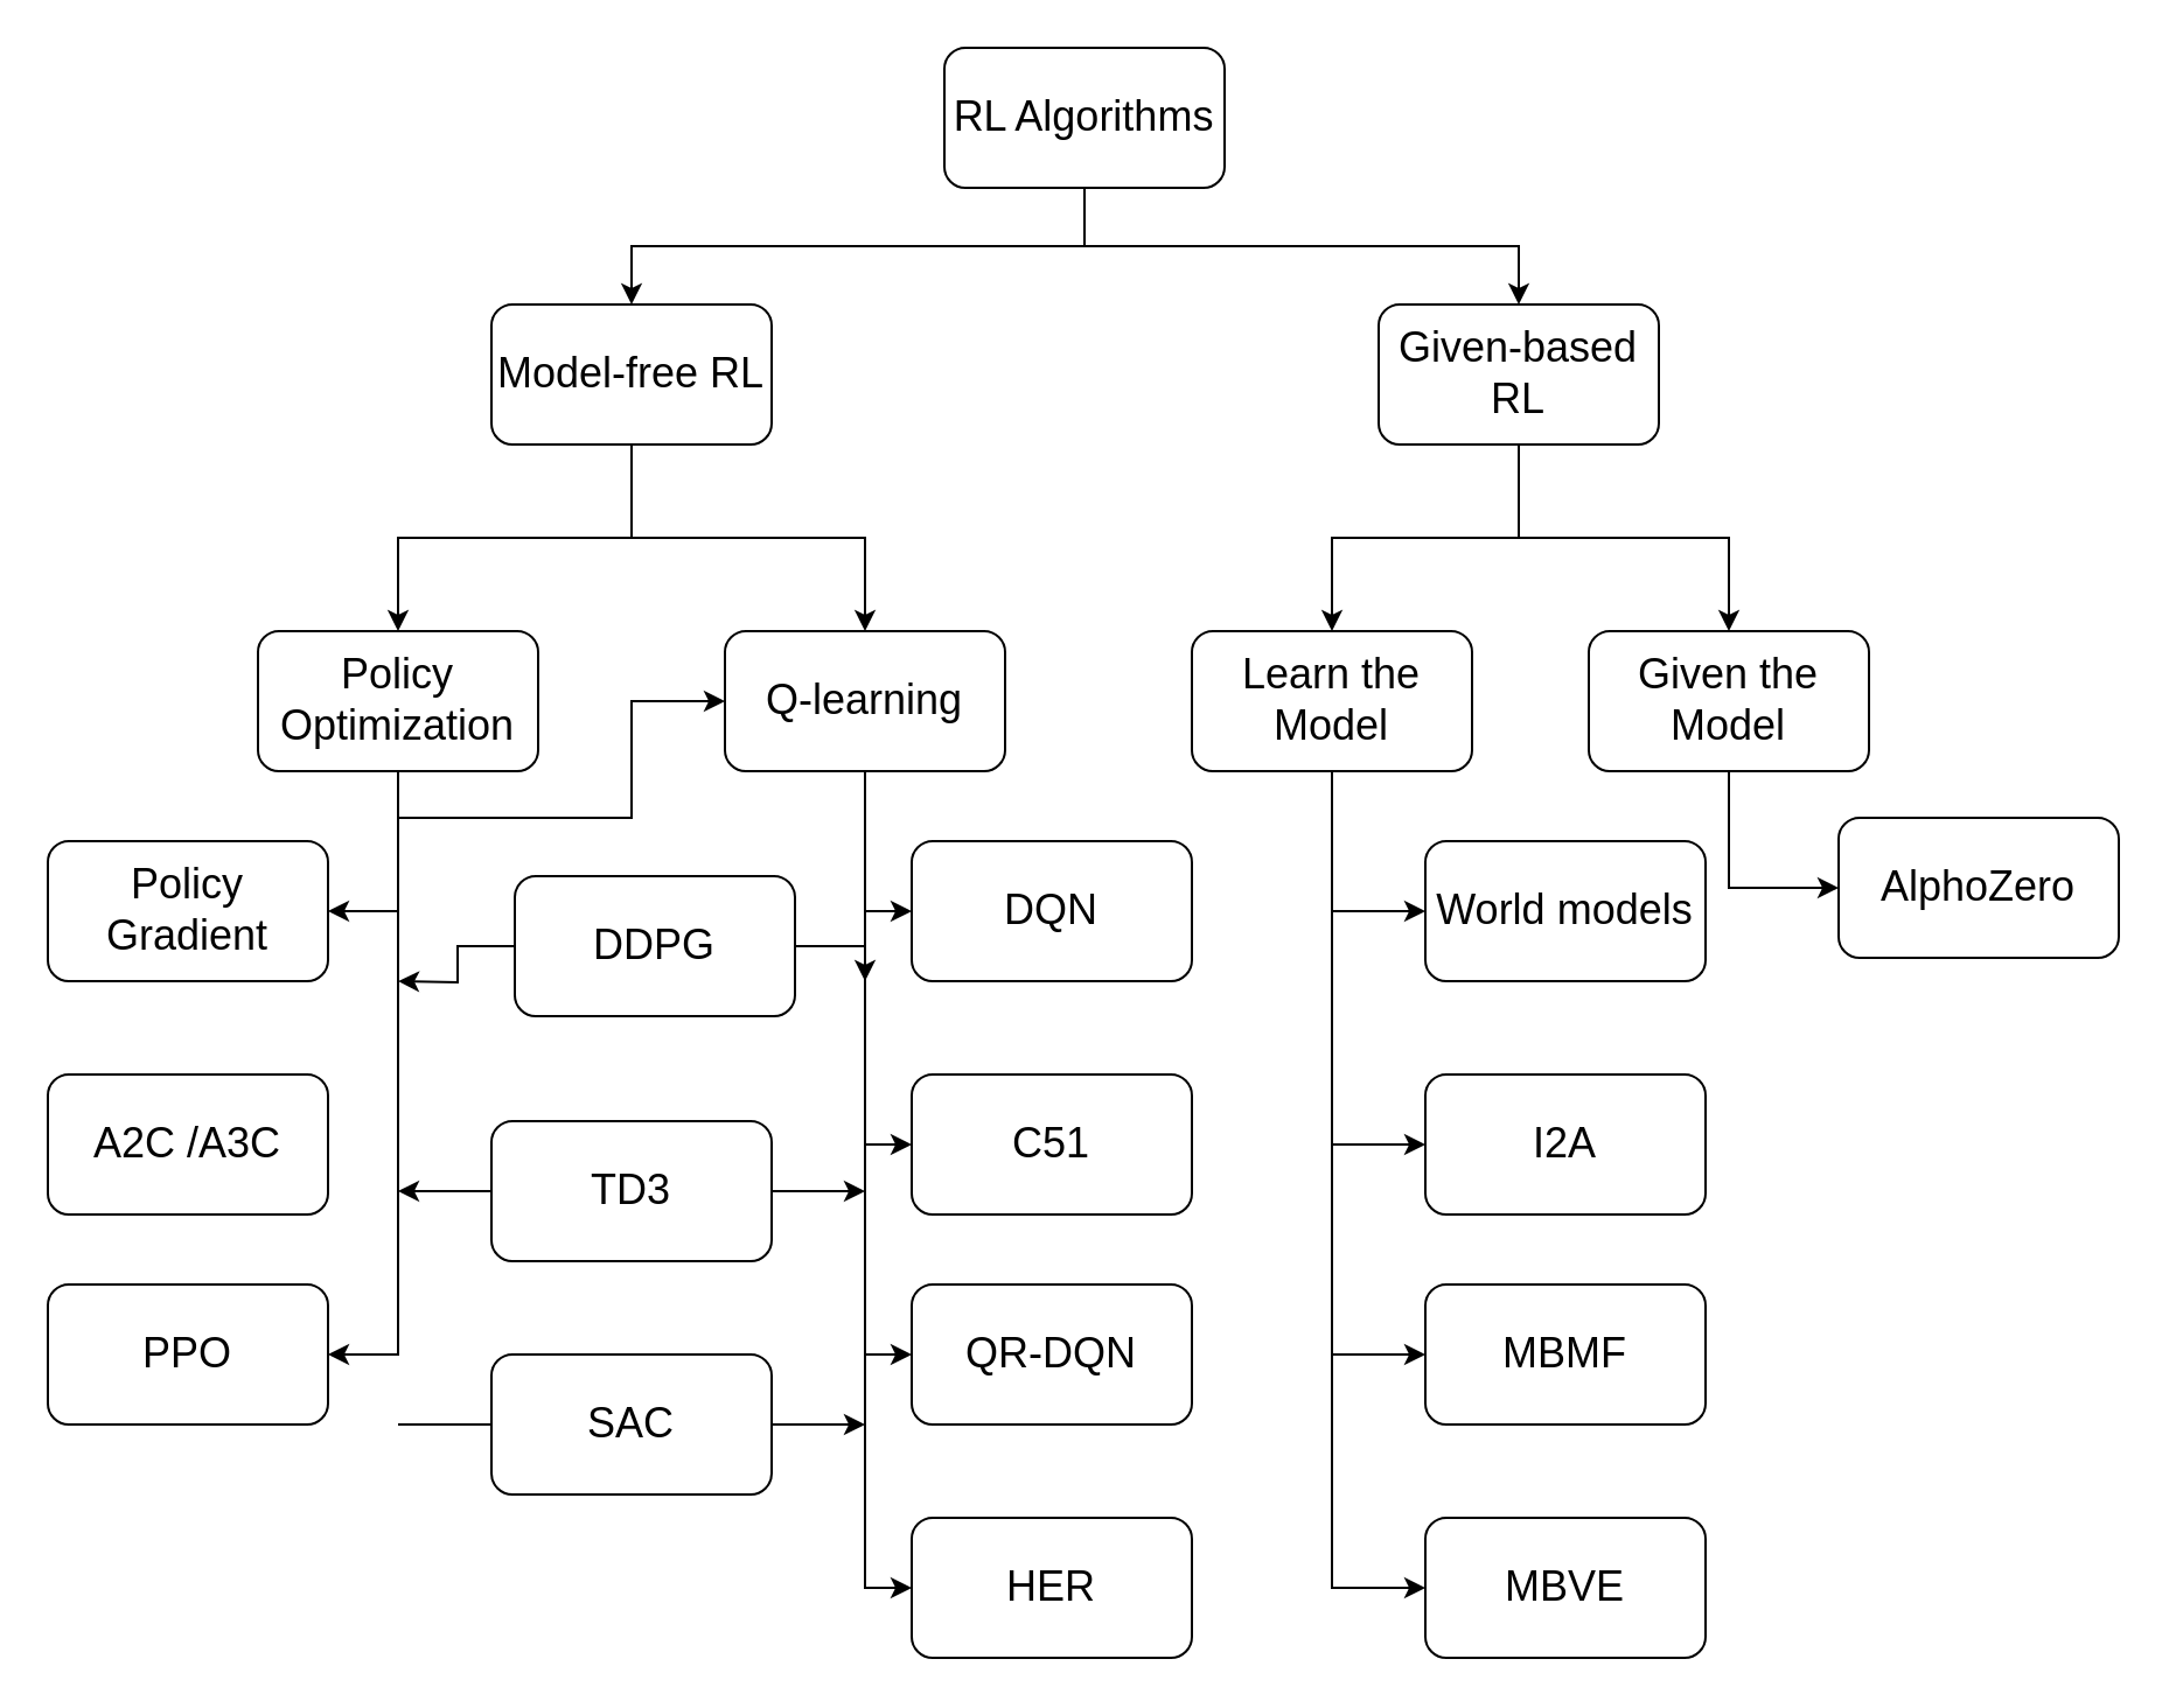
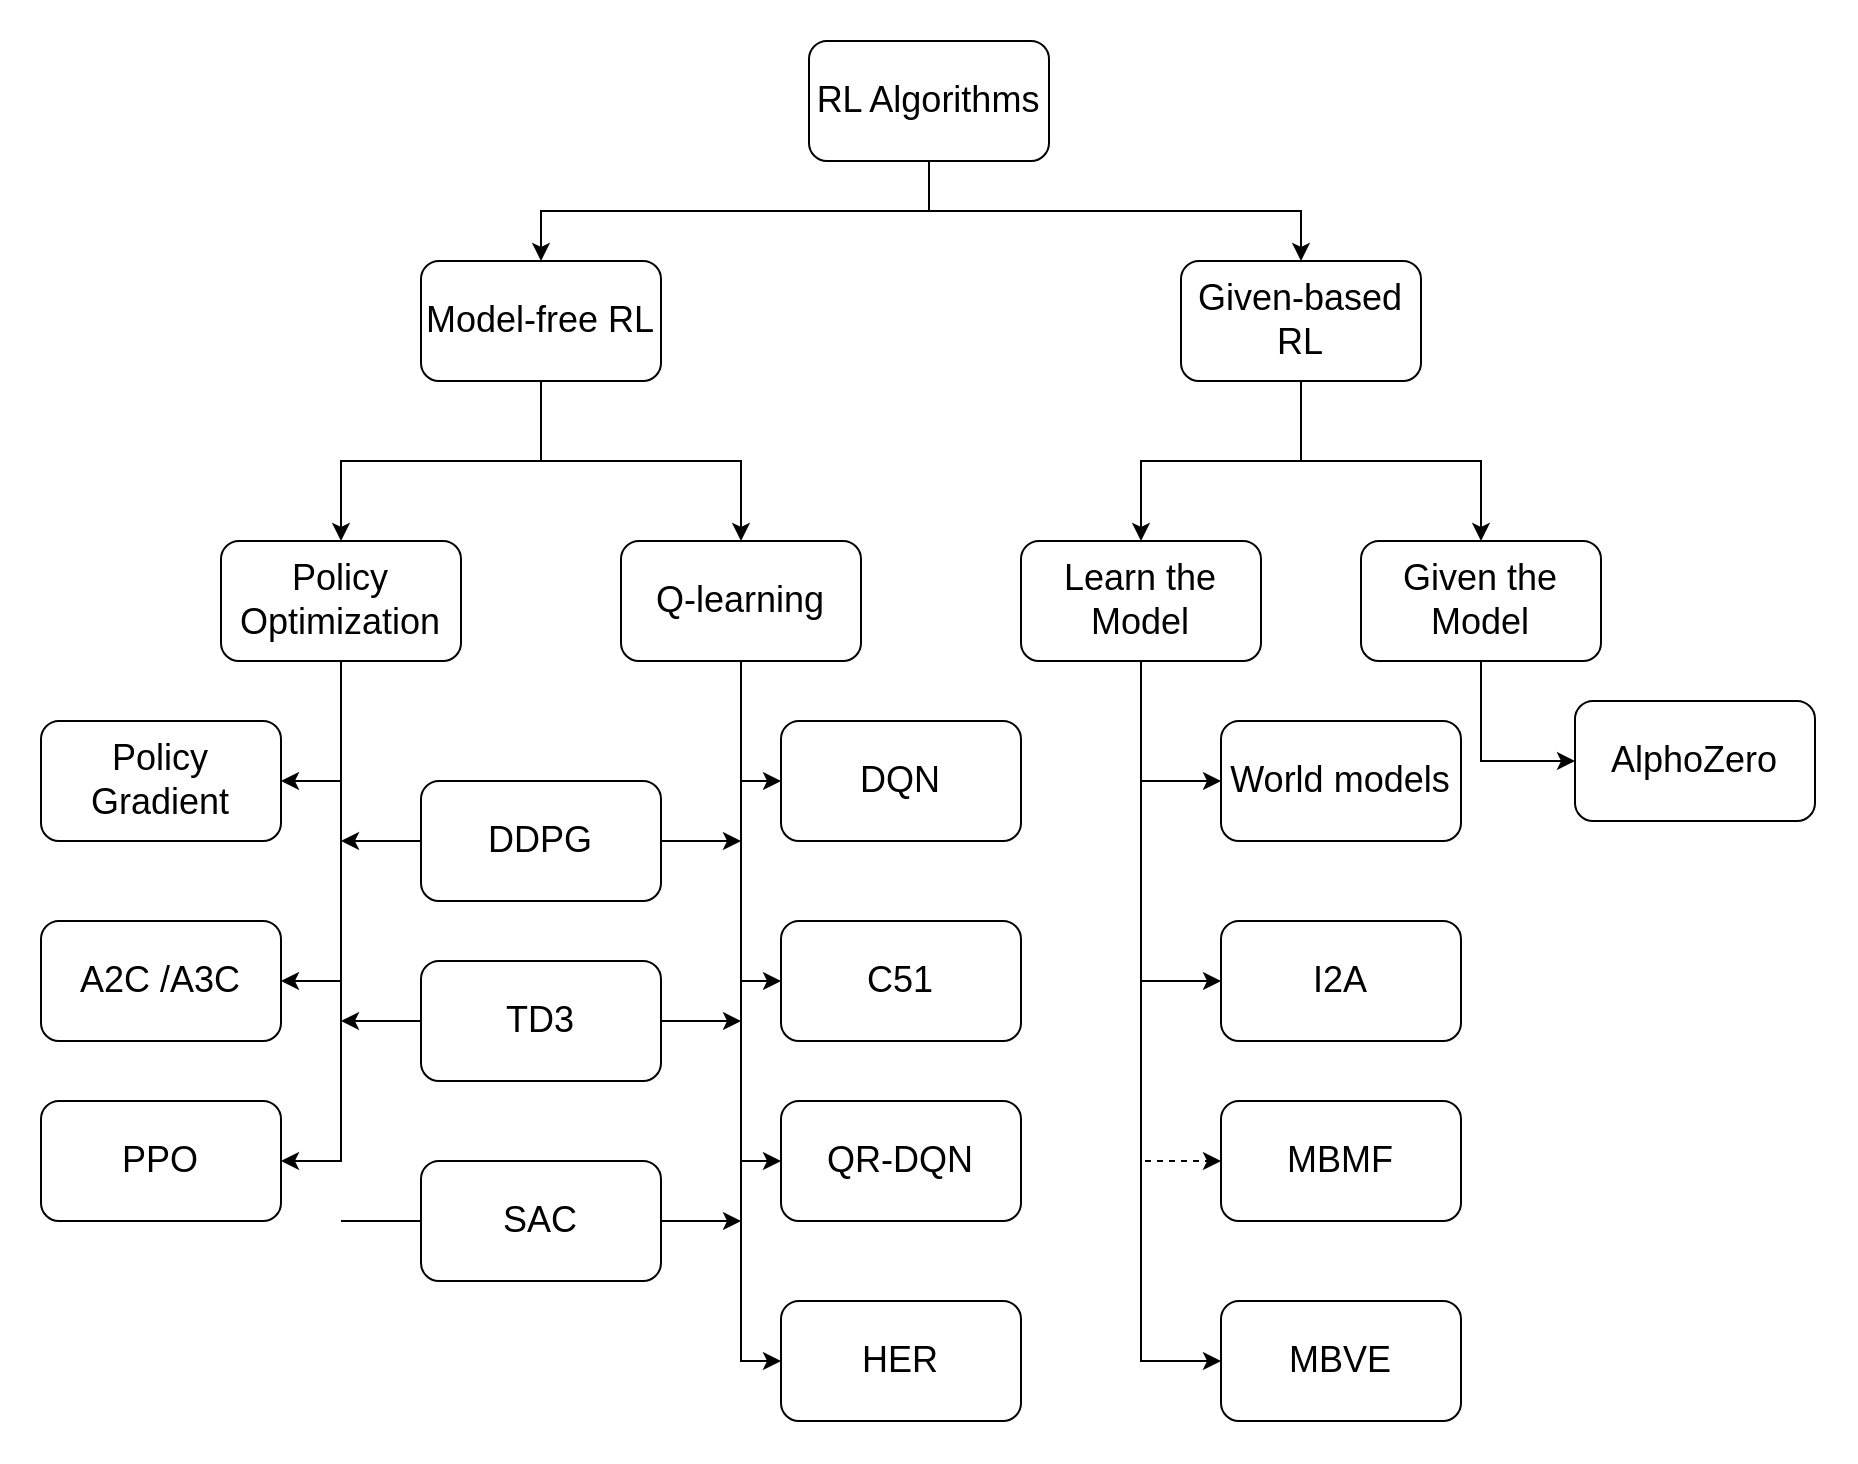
  <mxCell id="0" />
  <mxCell id="1" parent="0" />
  <mxCell id="2" value="" style="edgeStyle=orthogonalEdgeStyle;rounded=0;orthogonalLoop=1;jettySize=auto;html=1;exitX=0.5;exitY=1;exitDx=0;exitDy=0;" edge="1" parent="1" source="4" target="10"><mxGeometry relative="1" as="geometry" /></mxCell>
  <mxCell id="3" style="edgeStyle=orthogonalEdgeStyle;rounded=0;orthogonalLoop=1;jettySize=auto;html=1;exitX=0.5;exitY=1;exitDx=0;exitDy=0;entryX=0.5;entryY=0;entryDx=0;entryDy=0;" edge="1" parent="1" source="4" target="7"><mxGeometry relative="1" as="geometry" /></mxCell>
  <mxCell id="4" value="RL Algorithms" style="rounded=1;whiteSpace=wrap;html=1;fontSize=18;" vertex="1" parent="1"><mxGeometry x="404" y="20" width="120" height="60" as="geometry" /></mxCell>
  <mxCell id="5" style="edgeStyle=orthogonalEdgeStyle;rounded=0;orthogonalLoop=1;jettySize=auto;html=1;exitX=0.5;exitY=1;exitDx=0;exitDy=0;entryX=0.5;entryY=0;entryDx=0;entryDy=0;" edge="1" parent="1" source="7" target="40"><mxGeometry relative="1" as="geometry" /></mxCell>
  <mxCell id="6" style="edgeStyle=orthogonalEdgeStyle;rounded=0;orthogonalLoop=1;jettySize=auto;html=1;exitX=0.5;exitY=1;exitDx=0;exitDy=0;entryX=0.5;entryY=0;entryDx=0;entryDy=0;" edge="1" parent="1" source="7" target="42"><mxGeometry relative="1" as="geometry" /></mxCell>
  <mxCell id="7" value="Given-based RL" style="rounded=1;whiteSpace=wrap;html=1;fontSize=18;" vertex="1" parent="1"><mxGeometry x="590" y="130" width="120" height="60" as="geometry" /></mxCell>
  <mxCell id="8" value="" style="edgeStyle=orthogonalEdgeStyle;rounded=0;orthogonalLoop=1;jettySize=auto;html=1;" edge="1" parent="1" source="10" target="14"><mxGeometry relative="1" as="geometry" /></mxCell>
  <mxCell id="9" style="edgeStyle=orthogonalEdgeStyle;rounded=0;orthogonalLoop=1;jettySize=auto;html=1;exitX=0.5;exitY=1;exitDx=0;exitDy=0;entryX=0.5;entryY=0;entryDx=0;entryDy=0;" edge="1" parent="1" source="10" target="19"><mxGeometry relative="1" as="geometry" /></mxCell>
  <mxCell id="10" value="Model-free RL" style="rounded=1;whiteSpace=wrap;html=1;fontSize=18;" vertex="1" parent="1"><mxGeometry x="210" y="130" width="120" height="60" as="geometry" /></mxCell>
  <mxCell id="11" value="" style="edgeStyle=orthogonalEdgeStyle;rounded=0;orthogonalLoop=1;jettySize=auto;html=1;entryX=1;entryY=0.5;entryDx=0;entryDy=0;" edge="1" parent="1" source="14" target="20"><mxGeometry relative="1" as="geometry" /></mxCell>
- <mxCell id="12" style="edgeStyle=orthogonalEdgeStyle;rounded=0;orthogonalLoop=1;jettySize=auto;html=1;exitX=0.5;exitY=1;exitDx=0;exitDy=0;" edge="1" parent="1" source="14" target="19"><mxGeometry relative="1" as="geometry" /></mxCell>
+ <mxCell id="12" style="edgeStyle=orthogonalEdgeStyle;rounded=0;orthogonalLoop=1;jettySize=auto;html=1;exitX=0.5;exitY=1;exitDx=0;exitDy=0;entryX=1;entryY=0.5;entryDx=0;entryDy=0;" edge="1" parent="1" source="14" target="22"><mxGeometry relative="1" as="geometry" /></mxCell>
  <mxCell id="13" style="edgeStyle=orthogonalEdgeStyle;rounded=0;orthogonalLoop=1;jettySize=auto;html=1;exitX=0.5;exitY=1;exitDx=0;exitDy=0;entryX=1;entryY=0.5;entryDx=0;entryDy=0;" edge="1" parent="1" source="14" target="21"><mxGeometry relative="1" as="geometry" /></mxCell>
  <mxCell id="14" value="Policy Optimization" style="whiteSpace=wrap;html=1;fontSize=18;rounded=1;" vertex="1" parent="1"><mxGeometry x="110" y="270" width="120" height="60" as="geometry" /></mxCell>
  <mxCell id="15" style="edgeStyle=orthogonalEdgeStyle;rounded=0;orthogonalLoop=1;jettySize=auto;html=1;exitX=0.5;exitY=1;exitDx=0;exitDy=0;entryX=0;entryY=0.5;entryDx=0;entryDy=0;" edge="1" parent="1" source="19" target="23"><mxGeometry relative="1" as="geometry" /></mxCell>
  <mxCell id="16" style="edgeStyle=orthogonalEdgeStyle;rounded=0;orthogonalLoop=1;jettySize=auto;html=1;exitX=0.5;exitY=1;exitDx=0;exitDy=0;entryX=0;entryY=0.5;entryDx=0;entryDy=0;" edge="1" parent="1" source="19" target="26"><mxGeometry relative="1" as="geometry" /></mxCell>
  <mxCell id="17" style="edgeStyle=orthogonalEdgeStyle;rounded=0;orthogonalLoop=1;jettySize=auto;html=1;exitX=0.5;exitY=1;exitDx=0;exitDy=0;entryX=0;entryY=0.5;entryDx=0;entryDy=0;" edge="1" parent="1" source="19" target="25"><mxGeometry relative="1" as="geometry" /></mxCell>
  <mxCell id="18" style="edgeStyle=orthogonalEdgeStyle;rounded=0;orthogonalLoop=1;jettySize=auto;html=1;exitX=0.5;exitY=1;exitDx=0;exitDy=0;entryX=0;entryY=0.5;entryDx=0;entryDy=0;" edge="1" parent="1" source="19" target="24"><mxGeometry relative="1" as="geometry" /></mxCell>
  <mxCell id="19" value="Q-learning" style="whiteSpace=wrap;html=1;fontSize=18;rounded=1;" vertex="1" parent="1"><mxGeometry x="310" y="270" width="120" height="60" as="geometry" /></mxCell>
  <mxCell id="20" value="Policy Gradient" style="whiteSpace=wrap;html=1;fontSize=18;rounded=1;" vertex="1" parent="1"><mxGeometry x="20" y="360" width="120" height="60" as="geometry" /></mxCell>
  <mxCell id="21" value="PPO" style="whiteSpace=wrap;html=1;fontSize=18;rounded=1;" vertex="1" parent="1"><mxGeometry x="20" y="550" width="120" height="60" as="geometry" /></mxCell>
  <mxCell id="22" value="A2C /A3C" style="whiteSpace=wrap;html=1;fontSize=18;rounded=1;" vertex="1" parent="1"><mxGeometry x="20" y="460" width="120" height="60" as="geometry" /></mxCell>
  <mxCell id="23" value="DQN" style="whiteSpace=wrap;html=1;fontSize=18;rounded=1;" vertex="1" parent="1"><mxGeometry x="390" y="360" width="120" height="60" as="geometry" /></mxCell>
  <mxCell id="24" value="HER" style="whiteSpace=wrap;html=1;fontSize=18;rounded=1;" vertex="1" parent="1"><mxGeometry x="390" y="650" width="120" height="60" as="geometry" /></mxCell>
  <mxCell id="25" value="QR-DQN" style="whiteSpace=wrap;html=1;fontSize=18;rounded=1;" vertex="1" parent="1"><mxGeometry x="390" y="550" width="120" height="60" as="geometry" /></mxCell>
  <mxCell id="26" value="C51" style="whiteSpace=wrap;html=1;fontSize=18;rounded=1;" vertex="1" parent="1"><mxGeometry x="390" y="460" width="120" height="60" as="geometry" /></mxCell>
  <mxCell id="27" style="edgeStyle=orthogonalEdgeStyle;rounded=0;orthogonalLoop=1;jettySize=auto;html=1;exitX=0;exitY=0.5;exitDx=0;exitDy=0;endArrow=none;endFill=0;" edge="1" parent="1" source="29"><mxGeometry relative="1" as="geometry"><mxPoint x="170" y="610" as="targetPoint" /></mxGeometry></mxCell>
  <mxCell id="28" style="edgeStyle=orthogonalEdgeStyle;rounded=0;orthogonalLoop=1;jettySize=auto;html=1;exitX=1;exitY=0.5;exitDx=0;exitDy=0;startArrow=none;startFill=0;" edge="1" parent="1" source="29"><mxGeometry relative="1" as="geometry"><mxPoint x="370" y="610" as="targetPoint" /></mxGeometry></mxCell>
  <mxCell id="29" value="SAC" style="whiteSpace=wrap;html=1;fontSize=18;rounded=1;" vertex="1" parent="1"><mxGeometry x="210" y="580" width="120" height="60" as="geometry" /></mxCell>
  <mxCell id="30" style="edgeStyle=orthogonalEdgeStyle;rounded=0;orthogonalLoop=1;jettySize=auto;html=1;exitX=0;exitY=0.5;exitDx=0;exitDy=0;startArrow=none;startFill=0;" edge="1" parent="1" source="32"><mxGeometry relative="1" as="geometry"><mxPoint x="170" y="510" as="targetPoint" /></mxGeometry></mxCell>
  <mxCell id="31" style="edgeStyle=orthogonalEdgeStyle;rounded=0;orthogonalLoop=1;jettySize=auto;html=1;exitX=1;exitY=0.5;exitDx=0;exitDy=0;startArrow=none;startFill=0;" edge="1" parent="1" source="32"><mxGeometry relative="1" as="geometry"><mxPoint x="370" y="510" as="targetPoint" /></mxGeometry></mxCell>
  <mxCell id="32" value="TD3" style="whiteSpace=wrap;html=1;fontSize=18;rounded=1;" vertex="1" parent="1"><mxGeometry x="210" y="480" width="120" height="60" as="geometry" /></mxCell>
  <mxCell id="33" style="edgeStyle=orthogonalEdgeStyle;rounded=0;orthogonalLoop=1;jettySize=auto;html=1;exitX=0;exitY=0.5;exitDx=0;exitDy=0;startArrow=none;startFill=0;" edge="1" parent="1" source="35"><mxGeometry relative="1" as="geometry"><mxPoint x="170" y="420" as="targetPoint" /></mxGeometry></mxCell>
  <mxCell id="34" style="edgeStyle=orthogonalEdgeStyle;rounded=0;orthogonalLoop=1;jettySize=auto;html=1;exitX=1;exitY=0.5;exitDx=0;exitDy=0;startArrow=none;startFill=0;" edge="1" parent="1" source="35"><mxGeometry relative="1" as="geometry"><mxPoint x="370" y="420" as="targetPoint" /></mxGeometry></mxCell>
- <mxCell id="35" value="DDPG" style="whiteSpace=wrap;html=1;fontSize=18;rounded=1;" vertex="1" parent="1"><mxGeometry x="220" y="375" width="120" height="60" as="geometry" /></mxCell>
+ <mxCell id="35" value="DDPG" style="whiteSpace=wrap;html=1;fontSize=18;rounded=1;" vertex="1" parent="1"><mxGeometry x="210" y="390" width="120" height="60" as="geometry" /></mxCell>
  <mxCell id="36" style="edgeStyle=orthogonalEdgeStyle;rounded=0;orthogonalLoop=1;jettySize=auto;html=1;exitX=0.5;exitY=1;exitDx=0;exitDy=0;entryX=0;entryY=0.5;entryDx=0;entryDy=0;" edge="1" parent="1" source="40" target="43"><mxGeometry relative="1" as="geometry" /></mxCell>
  <mxCell id="37" style="edgeStyle=orthogonalEdgeStyle;rounded=0;orthogonalLoop=1;jettySize=auto;html=1;exitX=0.5;exitY=1;exitDx=0;exitDy=0;entryX=0;entryY=0.5;entryDx=0;entryDy=0;" edge="1" parent="1" source="40" target="46"><mxGeometry relative="1" as="geometry" /></mxCell>
- <mxCell id="38" style="edgeStyle=orthogonalEdgeStyle;rounded=0;orthogonalLoop=1;jettySize=auto;html=1;exitX=0.5;exitY=1;exitDx=0;exitDy=0;entryX=0;entryY=0.5;entryDx=0;entryDy=0;" edge="1" parent="1" source="40" target="45"><mxGeometry relative="1" as="geometry" /></mxCell>
+ <mxCell id="38" style="edgeStyle=orthogonalEdgeStyle;rounded=0;orthogonalLoop=1;jettySize=auto;html=1;exitX=0.5;exitY=1;exitDx=0;exitDy=0;entryX=0;entryY=0.5;entryDx=0;entryDy=0;dashed=1;" edge="1" parent="1" source="40" target="45"><mxGeometry relative="1" as="geometry" /></mxCell>
  <mxCell id="39" style="edgeStyle=orthogonalEdgeStyle;rounded=0;orthogonalLoop=1;jettySize=auto;html=1;exitX=0.5;exitY=1;exitDx=0;exitDy=0;entryX=0;entryY=0.5;entryDx=0;entryDy=0;" edge="1" parent="1" source="40" target="44"><mxGeometry relative="1" as="geometry" /></mxCell>
  <mxCell id="40" value="Learn the Model" style="whiteSpace=wrap;html=1;fontSize=18;rounded=1;" vertex="1" parent="1"><mxGeometry x="510" y="270" width="120" height="60" as="geometry" /></mxCell>
  <mxCell id="41" style="edgeStyle=orthogonalEdgeStyle;rounded=0;orthogonalLoop=1;jettySize=auto;html=1;exitX=0.5;exitY=1;exitDx=0;exitDy=0;entryX=0;entryY=0.5;entryDx=0;entryDy=0;" edge="1" parent="1" source="42" target="47"><mxGeometry relative="1" as="geometry" /></mxCell>
  <mxCell id="42" value="Given the Model" style="whiteSpace=wrap;html=1;fontSize=18;rounded=1;" vertex="1" parent="1"><mxGeometry x="680" y="270" width="120" height="60" as="geometry" /></mxCell>
  <mxCell id="43" value="World models" style="whiteSpace=wrap;html=1;fontSize=18;rounded=1;" vertex="1" parent="1"><mxGeometry x="610" y="360" width="120" height="60" as="geometry" /></mxCell>
  <mxCell id="44" value="MBVE" style="whiteSpace=wrap;html=1;fontSize=18;rounded=1;" vertex="1" parent="1"><mxGeometry x="610" y="650" width="120" height="60" as="geometry" /></mxCell>
  <mxCell id="45" value="MBMF" style="whiteSpace=wrap;html=1;fontSize=18;rounded=1;" vertex="1" parent="1"><mxGeometry x="610" y="550" width="120" height="60" as="geometry" /></mxCell>
  <mxCell id="46" value="I2A" style="whiteSpace=wrap;html=1;fontSize=18;rounded=1;" vertex="1" parent="1"><mxGeometry x="610" y="460" width="120" height="60" as="geometry" /></mxCell>
  <mxCell id="47" value="AlphoZero" style="whiteSpace=wrap;html=1;fontSize=18;rounded=1;" vertex="1" parent="1"><mxGeometry x="787" y="350" width="120" height="60" as="geometry" /></mxCell>
